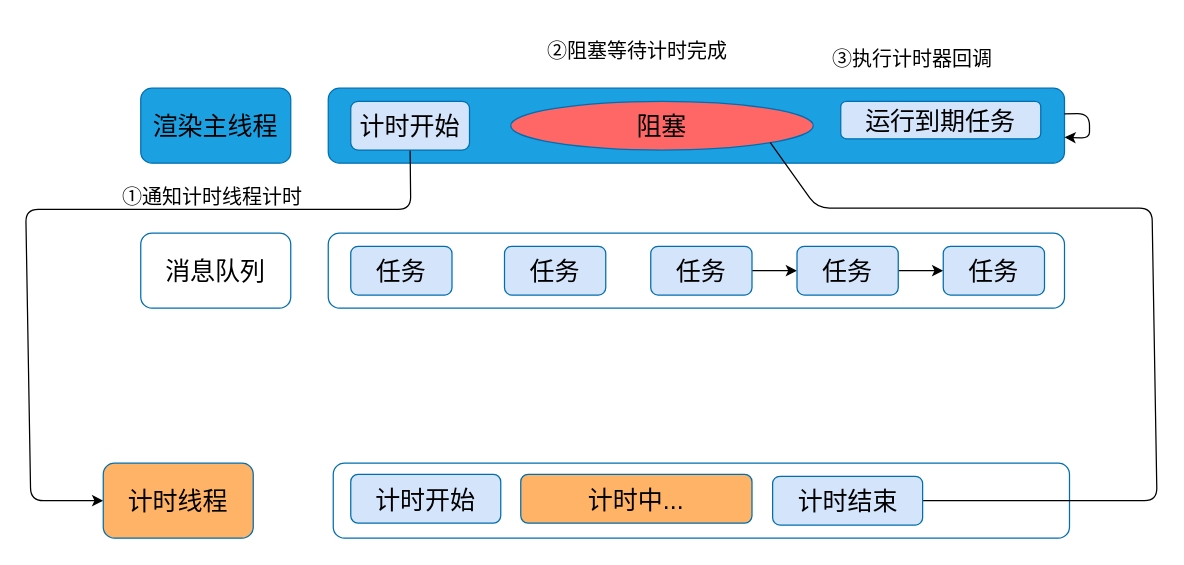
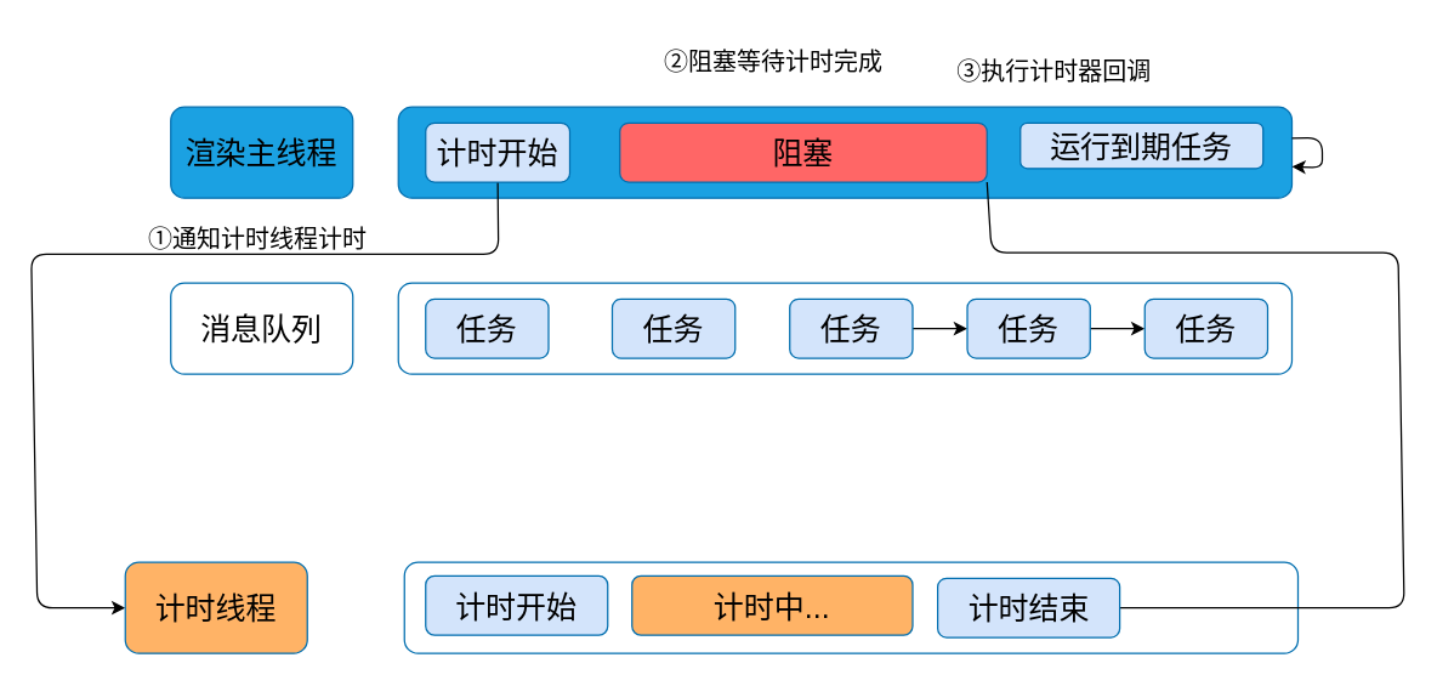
  <mxCell id="0" />
  <mxCell id="1" parent="0" />
  <mxCell id="2" value="&lt;font color=&quot;#000000&quot;&gt;渲染主线程&lt;/font&gt;" style="rounded=1;whiteSpace=wrap;html=1;fillColor=#1ba1e2;fontColor=#ffffff;strokeColor=#006EAF;fontSize=20;labelBackgroundColor=none;" vertex="1" parent="1"><mxGeometry x="112" y="70" width="120" height="60" as="geometry" /></mxCell>
  <mxCell id="3" value="" style="rounded=1;whiteSpace=wrap;html=1;fillColor=#1ba1e2;fontColor=#ffffff;strokeColor=#006EAF;fontSize=20;" vertex="1" parent="1"><mxGeometry x="262" y="70" width="589" height="60" as="geometry" /></mxCell>
  <mxCell id="4" style="edgeStyle=none;html=1;fontSize=20;fontColor=#000000;" edge="1" parent="1" source="3" target="3"><mxGeometry relative="1" as="geometry" /></mxCell>
  <mxCell id="5" style="edgeStyle=none;html=1;exitX=0.5;exitY=1;exitDx=0;exitDy=0;entryX=0;entryY=0.5;entryDx=0;entryDy=0;strokeColor=#000000;fontSize=20;fontColor=#000000;" edge="1" parent="1" source="6" target="16"><mxGeometry relative="1" as="geometry"><Array as="points"><mxPoint x="328" y="167" /><mxPoint x="20" y="167" /><mxPoint x="24" y="400" /></Array></mxGeometry></mxCell>
  <mxCell id="6" value="&lt;font color=&quot;#000000&quot;&gt;计时开始&lt;/font&gt;" style="rounded=1;whiteSpace=wrap;html=1;fillColor=#D3E4FB;fontColor=#ffffff;strokeColor=#006EAF;fontSize=20;labelBackgroundColor=none;" vertex="1" parent="1"><mxGeometry x="280" y="80.5" width="95" height="39" as="geometry" /></mxCell>
  <mxCell id="7" value="" style="rounded=1;whiteSpace=wrap;html=1;fillColor=none;fontColor=#ffffff;strokeColor=#006EAF;fontSize=20;" vertex="1" parent="1"><mxGeometry x="262" y="186" width="589" height="60" as="geometry" /></mxCell>
  <mxCell id="8" value="&lt;font color=&quot;#000000&quot;&gt;任务&lt;/font&gt;" style="rounded=1;whiteSpace=wrap;html=1;fillColor=#D3E4FB;fontColor=#ffffff;strokeColor=#006EAF;fontSize=20;labelBackgroundColor=none;" vertex="1" parent="1"><mxGeometry x="280" y="196.5" width="81" height="39" as="geometry" /></mxCell>
  <mxCell id="9" value="&lt;font color=&quot;#000000&quot;&gt;任务&lt;/font&gt;" style="rounded=1;whiteSpace=wrap;html=1;fillColor=#D3E4FB;fontColor=#ffffff;strokeColor=#006EAF;fontSize=20;labelBackgroundColor=none;" vertex="1" parent="1"><mxGeometry x="403" y="196.5" width="81" height="39" as="geometry" /></mxCell>
  <mxCell id="10" value="" style="edgeStyle=none;html=1;fontSize=20;fontColor=#000000;" edge="1" parent="1" source="11" target="13"><mxGeometry relative="1" as="geometry" /></mxCell>
  <mxCell id="11" value="&lt;font color=&quot;#000000&quot;&gt;任务&lt;/font&gt;" style="rounded=1;whiteSpace=wrap;html=1;fillColor=#D3E4FB;fontColor=#ffffff;strokeColor=#006EAF;fontSize=20;labelBackgroundColor=none;" vertex="1" parent="1"><mxGeometry x="520" y="196.5" width="81" height="39" as="geometry" /></mxCell>
  <mxCell id="12" value="" style="edgeStyle=none;html=1;fontSize=20;fontColor=#000000;" edge="1" parent="1" source="13" target="14"><mxGeometry relative="1" as="geometry" /></mxCell>
  <mxCell id="13" value="&lt;font color=&quot;#000000&quot;&gt;任务&lt;/font&gt;" style="rounded=1;whiteSpace=wrap;html=1;fillColor=#D3E4FB;fontColor=#ffffff;strokeColor=#006EAF;fontSize=20;labelBackgroundColor=none;" vertex="1" parent="1"><mxGeometry x="637" y="196.5" width="81" height="39" as="geometry" /></mxCell>
  <mxCell id="14" value="&lt;font color=&quot;#000000&quot;&gt;任务&lt;/font&gt;" style="rounded=1;whiteSpace=wrap;html=1;fillColor=#D3E4FB;fontColor=#ffffff;strokeColor=#006EAF;fontSize=20;labelBackgroundColor=none;" vertex="1" parent="1"><mxGeometry x="754" y="196.5" width="81" height="39" as="geometry" /></mxCell>
  <mxCell id="15" value="&lt;font color=&quot;#000000&quot;&gt;消息队列&lt;/font&gt;" style="rounded=1;whiteSpace=wrap;html=1;fillColor=none;fontColor=#ffffff;strokeColor=#006EAF;fontSize=20;labelBackgroundColor=none;" vertex="1" parent="1"><mxGeometry x="112" y="186" width="120" height="60" as="geometry" /></mxCell>
  <mxCell id="16" value="&lt;font color=&quot;#000000&quot;&gt;计时线程&lt;/font&gt;" style="rounded=1;whiteSpace=wrap;html=1;fillColor=#FFB366;fontColor=#ffffff;strokeColor=#006EAF;fontSize=20;labelBackgroundColor=none;" vertex="1" parent="1"><mxGeometry x="82" y="370" width="120" height="60" as="geometry" /></mxCell>
  <mxCell id="17" value="&lt;font style=&quot;font-size: 16px;&quot;&gt;①通知计时线程计时&lt;/font&gt;" style="text;html=1;align=center;verticalAlign=middle;resizable=0;points=[];autosize=1;strokeColor=none;fillColor=none;fontSize=20;fontColor=#000000;" vertex="1" parent="1"><mxGeometry x="88" y="137" width="162" height="36" as="geometry" /></mxCell>
- <mxCell id="18" value="&lt;font color=&quot;#000000&quot;&gt;阻塞&lt;/font&gt;" style="ellipse;whiteSpace=wrap;html=1;fillColor=#FF6666;fontColor=#ffffff;strokeColor=#006EAF;fontSize=20;labelBackgroundColor=none;" vertex="1" parent="1"><mxGeometry x="408" y="80.5" width="242" height="39" as="geometry" /></mxCell>
+ <mxCell id="18" value="&lt;font color=&quot;#000000&quot;&gt;阻塞&lt;/font&gt;" style="rounded=1;whiteSpace=wrap;html=1;fillColor=#FF6666;fontColor=#ffffff;strokeColor=#006EAF;fontSize=20;labelBackgroundColor=none;" vertex="1" parent="1"><mxGeometry x="408" y="80.5" width="242" height="39" as="geometry" /></mxCell>
  <mxCell id="19" value="" style="rounded=1;whiteSpace=wrap;html=1;fillColor=none;fontColor=#ffffff;strokeColor=#006EAF;fontSize=20;" vertex="1" parent="1"><mxGeometry x="266" y="370" width="589" height="60" as="geometry" /></mxCell>
  <mxCell id="20" value="&lt;font color=&quot;#000000&quot;&gt;计时开始&lt;/font&gt;" style="rounded=1;whiteSpace=wrap;html=1;fillColor=#D3E4FB;fontColor=#ffffff;strokeColor=#006EAF;fontSize=20;labelBackgroundColor=none;" vertex="1" parent="1"><mxGeometry x="280" y="379" width="120" height="39" as="geometry" /></mxCell>
  <mxCell id="21" style="edgeStyle=none;html=1;exitX=1;exitY=0.5;exitDx=0;exitDy=0;entryX=1;entryY=1;entryDx=0;entryDy=0;strokeColor=#000000;fontSize=16;fontColor=#000000;endArrow=none;" edge="1" parent="1" source="22" target="18"><mxGeometry relative="1" as="geometry"><Array as="points"><mxPoint x="925" y="400" /><mxPoint x="921" y="166" /><mxPoint x="653" y="166" /></Array></mxGeometry></mxCell>
  <mxCell id="22" value="&lt;font color=&quot;#000000&quot;&gt;计时结束&lt;/font&gt;" style="rounded=1;whiteSpace=wrap;html=1;fillColor=#D3E4FB;fontColor=#ffffff;strokeColor=#006EAF;fontSize=20;labelBackgroundColor=none;" vertex="1" parent="1"><mxGeometry x="617.5" y="380.5" width="120" height="39" as="geometry" /></mxCell>
  <mxCell id="23" value="&lt;font color=&quot;#000000&quot;&gt;计时中...&lt;/font&gt;" style="rounded=1;whiteSpace=wrap;html=1;fillColor=#FFB366;fontColor=#ffffff;strokeColor=#006EAF;fontSize=20;labelBackgroundColor=none;" vertex="1" parent="1"><mxGeometry x="416" y="379" width="185" height="39" as="geometry" /></mxCell>
  <mxCell id="24" value="&lt;span style=&quot;font-size: 16px;&quot;&gt;②阻塞等待计时完成&lt;/span&gt;" style="text;html=1;align=center;verticalAlign=middle;resizable=0;points=[];autosize=1;strokeColor=none;fillColor=none;fontSize=20;fontColor=#000000;" vertex="1" parent="1"><mxGeometry x="427.5" y="20" width="162" height="36" as="geometry" /></mxCell>
- <mxCell id="25" value="&lt;font style=&quot;font-size: 16px;&quot;&gt;③执行计时器回调&lt;/font&gt;" style="text;html=1;align=center;verticalAlign=middle;resizable=0;points=[];autosize=1;strokeColor=none;fillColor=none;fontSize=20;fontColor=#000000;" vertex="1" parent="1"><mxGeometry x="656" y="27" width="146" height="36" as="geometry" /></mxCell>
+ <mxCell id="25" value="&lt;font style=&quot;font-size: 16px;&quot;&gt;③执行计时器回调&lt;/font&gt;" style="text;html=1;align=center;verticalAlign=middle;resizable=0;points=[];autosize=1;strokeColor=none;fillColor=none;fontSize=20;fontColor=#000000;" vertex="1" parent="1"><mxGeometry x="621" y="27" width="146" height="36" as="geometry" /></mxCell>
  <mxCell id="26" value="&lt;font color=&quot;#000000&quot;&gt;运行到期任务&lt;/font&gt;" style="rounded=1;whiteSpace=wrap;html=1;fillColor=#D3E4FB;fontColor=#ffffff;strokeColor=#006EAF;fontSize=20;labelBackgroundColor=none;" vertex="1" parent="1"><mxGeometry x="672" y="80.5" width="160" height="30" as="geometry" /></mxCell>
